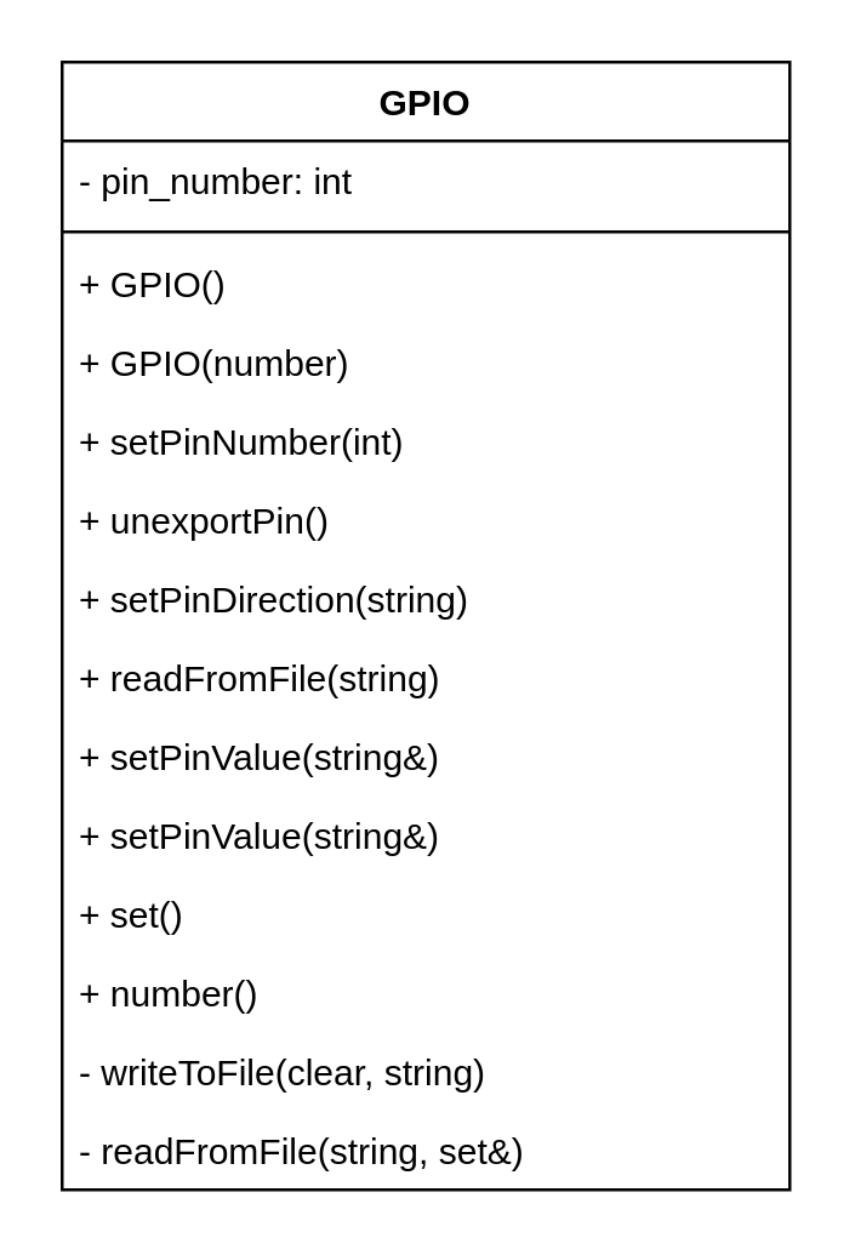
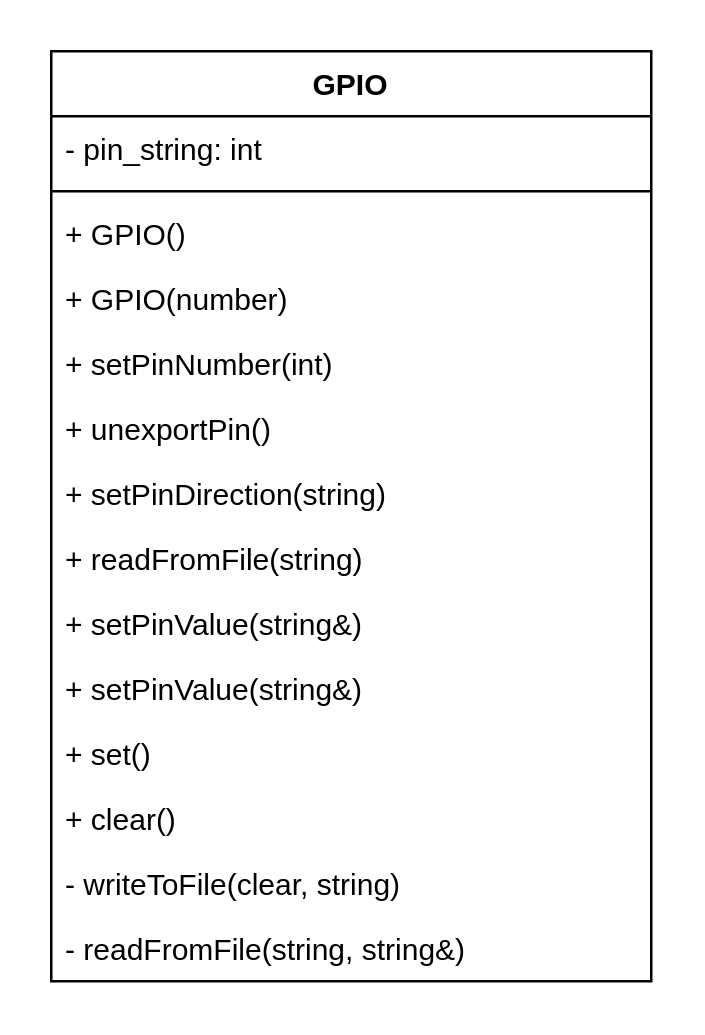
  <mxCell id="0" />
  <mxCell id="1" parent="0" />
  <mxCell id="2" value="GPIO" style="swimlane;fontStyle=1;align=center;verticalAlign=top;childLayout=stackLayout;horizontal=1;startSize=26;horizontalStack=0;resizeParent=1;resizeParentMax=0;resizeLast=0;collapsible=1;marginBottom=0;" vertex="1" parent="1"><mxGeometry x="20" y="20" width="240" height="372" as="geometry"><mxRectangle x="80" y="80" width="110" height="26" as="alternateBounds" /></mxGeometry></mxCell>
- <mxCell id="3" value="- pin_number: int" style="text;strokeColor=none;fillColor=none;align=left;verticalAlign=top;spacingLeft=4;spacingRight=4;overflow=hidden;rotatable=0;points=[[0,0.5],[1,0.5]];portConstraint=eastwest;" vertex="1" parent="2"><mxGeometry y="26" width="240" height="26" as="geometry" /></mxCell>
+ <mxCell id="3" value="- pin_string: int" style="text;strokeColor=none;fillColor=none;align=left;verticalAlign=top;spacingLeft=4;spacingRight=4;overflow=hidden;rotatable=0;points=[[0,0.5],[1,0.5]];portConstraint=eastwest;" vertex="1" parent="2"><mxGeometry y="26" width="240" height="26" as="geometry" /></mxCell>
  <mxCell id="4" value="" style="line;strokeWidth=1;fillColor=none;align=left;verticalAlign=middle;spacingTop=-1;spacingLeft=3;spacingRight=3;rotatable=0;labelPosition=right;points=[];portConstraint=eastwest;" vertex="1" parent="2"><mxGeometry y="52" width="240" height="8" as="geometry" /></mxCell>
  <mxCell id="5" value="+ GPIO()" style="text;strokeColor=none;fillColor=none;align=left;verticalAlign=top;spacingLeft=4;spacingRight=4;overflow=hidden;rotatable=0;points=[[0,0.5],[1,0.5]];portConstraint=eastwest;" vertex="1" parent="2"><mxGeometry y="60" width="240" height="26" as="geometry" /></mxCell>
  <mxCell id="6" value="+ GPIO(number)" style="text;strokeColor=none;fillColor=none;align=left;verticalAlign=top;spacingLeft=4;spacingRight=4;overflow=hidden;rotatable=0;points=[[0,0.5],[1,0.5]];portConstraint=eastwest;" vertex="1" parent="2"><mxGeometry y="86" width="240" height="26" as="geometry" /></mxCell>
  <mxCell id="7" value="+ setPinNumber(int)" style="text;strokeColor=none;fillColor=none;align=left;verticalAlign=top;spacingLeft=4;spacingRight=4;overflow=hidden;rotatable=0;points=[[0,0.5],[1,0.5]];portConstraint=eastwest;" vertex="1" parent="2"><mxGeometry y="112" width="240" height="26" as="geometry" /></mxCell>
  <mxCell id="8" value="+ unexportPin()" style="text;strokeColor=none;fillColor=none;align=left;verticalAlign=top;spacingLeft=4;spacingRight=4;overflow=hidden;rotatable=0;points=[[0,0.5],[1,0.5]];portConstraint=eastwest;" vertex="1" parent="2"><mxGeometry y="138" width="240" height="26" as="geometry" /></mxCell>
  <mxCell id="9" value="+ setPinDirection(string)" style="text;strokeColor=none;fillColor=none;align=left;verticalAlign=top;spacingLeft=4;spacingRight=4;overflow=hidden;rotatable=0;points=[[0,0.5],[1,0.5]];portConstraint=eastwest;" vertex="1" parent="2"><mxGeometry y="164" width="240" height="26" as="geometry" /></mxCell>
  <mxCell id="10" value="+ readFromFile(string)" style="text;strokeColor=none;fillColor=none;align=left;verticalAlign=top;spacingLeft=4;spacingRight=4;overflow=hidden;rotatable=0;points=[[0,0.5],[1,0.5]];portConstraint=eastwest;" vertex="1" parent="2"><mxGeometry y="190" width="240" height="26" as="geometry" /></mxCell>
  <mxCell id="11" value="+ setPinValue(string&amp;)" style="text;strokeColor=none;fillColor=none;align=left;verticalAlign=top;spacingLeft=4;spacingRight=4;overflow=hidden;rotatable=0;points=[[0,0.5],[1,0.5]];portConstraint=eastwest;" vertex="1" parent="2"><mxGeometry y="216" width="240" height="26" as="geometry" /></mxCell>
  <mxCell id="12" value="+ setPinValue(string&amp;)" style="text;strokeColor=none;fillColor=none;align=left;verticalAlign=top;spacingLeft=4;spacingRight=4;overflow=hidden;rotatable=0;points=[[0,0.5],[1,0.5]];portConstraint=eastwest;" vertex="1" parent="2"><mxGeometry y="242" width="240" height="26" as="geometry" /></mxCell>
  <mxCell id="13" value="+ set()" style="text;strokeColor=none;fillColor=none;align=left;verticalAlign=top;spacingLeft=4;spacingRight=4;overflow=hidden;rotatable=0;points=[[0,0.5],[1,0.5]];portConstraint=eastwest;" vertex="1" parent="2"><mxGeometry y="268" width="240" height="26" as="geometry" /></mxCell>
- <mxCell id="14" value="+ number()" style="text;strokeColor=none;fillColor=none;align=left;verticalAlign=top;spacingLeft=4;spacingRight=4;overflow=hidden;rotatable=0;points=[[0,0.5],[1,0.5]];portConstraint=eastwest;" vertex="1" parent="2"><mxGeometry y="294" width="240" height="26" as="geometry" /></mxCell>
+ <mxCell id="14" value="+ clear()" style="text;strokeColor=none;fillColor=none;align=left;verticalAlign=top;spacingLeft=4;spacingRight=4;overflow=hidden;rotatable=0;points=[[0,0.5],[1,0.5]];portConstraint=eastwest;" vertex="1" parent="2"><mxGeometry y="294" width="240" height="26" as="geometry" /></mxCell>
  <mxCell id="15" value="- writeToFile(clear, string)" style="text;strokeColor=none;fillColor=none;align=left;verticalAlign=top;spacingLeft=4;spacingRight=4;overflow=hidden;rotatable=0;points=[[0,0.5],[1,0.5]];portConstraint=eastwest;" vertex="1" parent="2"><mxGeometry y="320" width="240" height="26" as="geometry" /></mxCell>
- <mxCell id="16" value="- readFromFile(string, set&amp;)" style="text;strokeColor=none;fillColor=none;align=left;verticalAlign=top;spacingLeft=4;spacingRight=4;overflow=hidden;rotatable=0;points=[[0,0.5],[1,0.5]];portConstraint=eastwest;" vertex="1" parent="2"><mxGeometry y="346" width="240" height="26" as="geometry" /></mxCell>
+ <mxCell id="16" value="- readFromFile(string, string&amp;)" style="text;strokeColor=none;fillColor=none;align=left;verticalAlign=top;spacingLeft=4;spacingRight=4;overflow=hidden;rotatable=0;points=[[0,0.5],[1,0.5]];portConstraint=eastwest;" vertex="1" parent="2"><mxGeometry y="346" width="240" height="26" as="geometry" /></mxCell>
